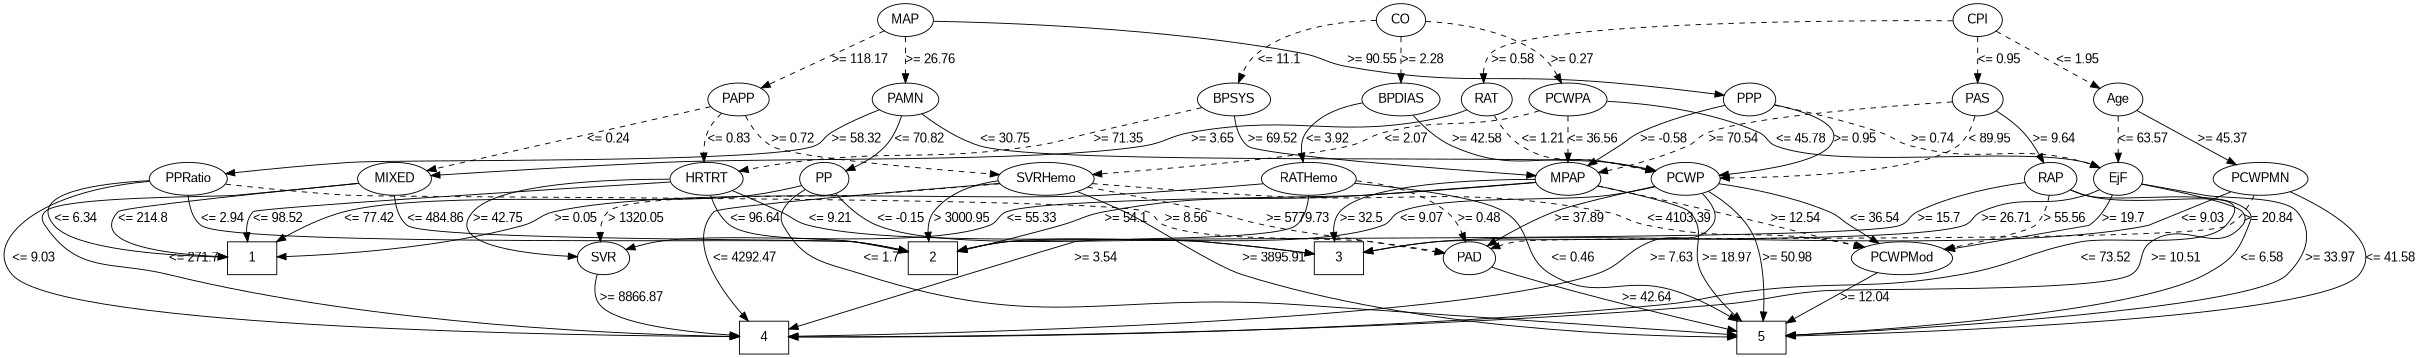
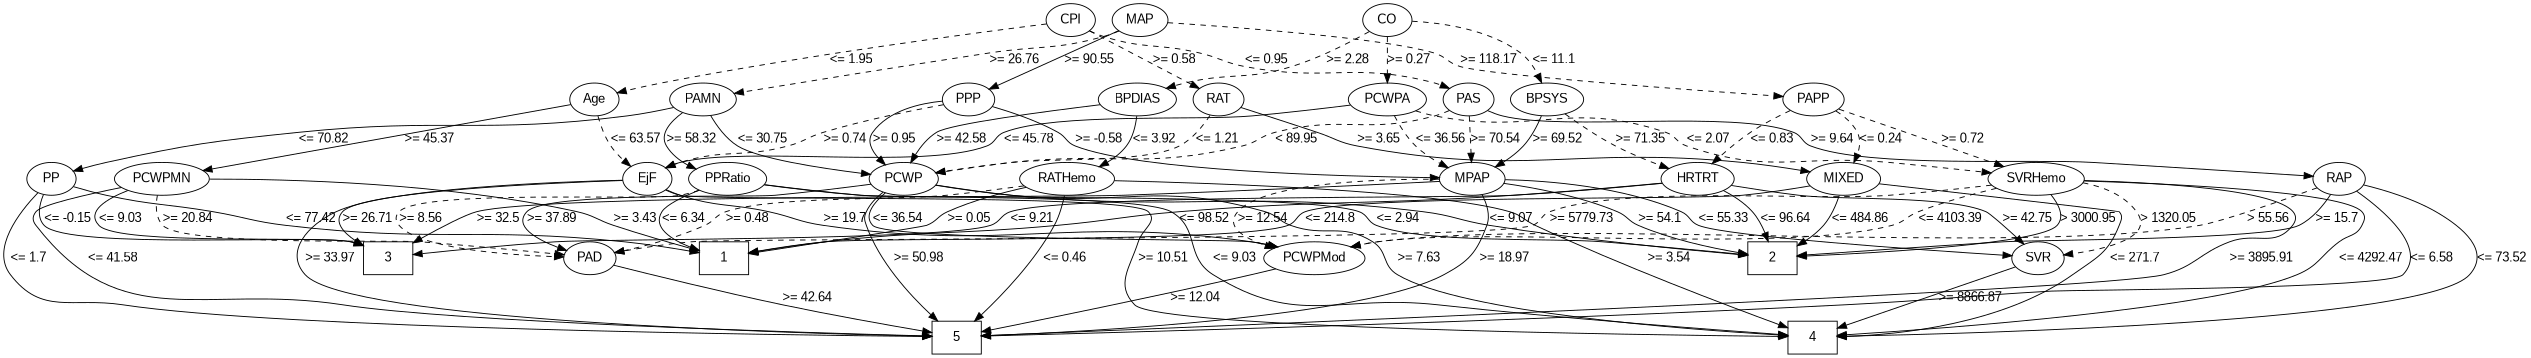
  strict digraph {
    fontname="Liberation Sans"
    node [fontname="Liberation Sans"]
    edge [fontname="Liberation Sans" op=">=" param=9.03 style=solid]
    1 [height=0.5 shape=box width=0.75]
    2 [height=0.5 shape=box width=0.75]
    3 [height=0.5 shape=box width=0.75]
    4 [height=0.5 shape=box width=0.75]
    5 [height=0.5 shape=box width=0.75]
    RAP [height=0.5 width=0.77778]
    PCWPMod [height=0.5 width=1.4444]
    PAS [height=0.5 width=0.75]
    PCWP [height=0.5 width=0.97491]
    MPAP [height=0.5 width=0.97491]
    PAD [height=0.5 width=0.79437]
    SVR [height=0.5 width=0.77778]
    PAMN [height=0.5 width=1.0139]
    PP [height=0.5 width=0.75]
    PPRatio [height=0.5 width=1.1013]
    PCWPA [height=0.5 width=1.1555]
    SVRHemo [height=0.5 width=1.3902]
    EjF [height=0.5 width=0.75]
    PCWPMN [height=0.5 width=1.3902]
    CO [height=0.5 width=0.75]
    BPSYS [height=0.5 width=1.0471]
    BPDIAS [height=0.5 width=1.1735]
    HRTRT [height=0.5 width=1.1013]
    RATHemo [height=0.5 width=1.375]
    MAP [height=0.5 width=0.84854]
    PPP [height=0.5 width=0.75]
    PAPP [height=0.5 width=0.88889]
    CPI [height=0.5 width=0.75]
    RAT [height=0.5 width=0.76389]
    Age [height=0.5 width=0.75]
    MIXED [height=0.5 width=1.125]
    RAP -> 2 [label=">= 15.7" param=15.7]
    RAP -> 4 [label="<= 73.52" op="<=" param=73.52]
    RAP -> 5 [label="<= 6.58" op="<=" param=6.58]
    RAP -> PCWPMod [label="> 55.56" op=">" param=55.56 style=dashed]
    PCWPMod -> 5 [label=">= 12.04" param=12.04]
    PAS -> RAP [label=">= 9.64" param=9.64]
    PAS -> PCWP [label="< 89.95" op="<" param=89.95 style=dashed]
    PAS -> MPAP [label=">= 70.54" param=70.54 style=dashed]
    PCWP -> 2 [label="<= 9.07" op="<=" param=9.07]
    PCWP -> 4 [label=">= 7.63" param=7.63]
    PCWP -> 5 [label=">= 50.98" param=50.98]
    PCWP -> PCWPMod [label="<= 36.54" op="<=" param=36.54]
    PCWP -> PAD [label=">= 37.89" param=37.89]
    MPAP -> 2 [label=">= 54.1" param=54.1]
    MPAP -> 3 [label=">= 32.5" param=32.5]
    MPAP -> 5 [label=">= 18.97" param=18.97]
    MPAP -> PCWPMod [label=">= 12.54" param=12.54 style=dashed]
    MPAP -> SVR [label="<= 55.33" op="<=" param=55.33]
    PAD -> 5 [label=">= 42.64" param=42.64]
    SVR -> 4 [label=">= 8866.87" param=8866.87]
    PAMN -> PCWP [label="<= 30.75" op="<=" param=30.75]
    PAMN -> PP [label="<= 70.82" op="<=" param=70.82]
    PAMN -> PPRatio [label=">= 58.32" param=58.32]
    PP -> 1 [label="<= 77.42" op="<=" param=77.42]
    PP -> 3 [label="<= -0.15" op="<=" param=-0.15]
    PP -> 5 [label="<= 1.7" op="<=" param=1.7]
    PPRatio -> 1 [label="<= 6.34" op="<=" param=6.34]
    PPRatio -> 2 [label="<= 2.94" op="<=" param=2.94]
    PPRatio -> 4 [label="<= 9.03" op="<="]
    PPRatio -> PAD [label=">= 8.56" param=8.56 style=dashed]
    PCWPA -> MPAP [label="<= 36.56" op="<=" param=36.56 style=dashed]
    PCWPA -> SVRHemo [label="<= 2.07" op="<=" param=2.07 style=dashed]
    PCWPA -> EjF [label="<= 45.78" op="<=" param=45.78]
    SVRHemo -> 2 [label="> 3000.95" op=">" param=3000.95]
    SVRHemo -> 4 [label="<= 4292.47" op="<=" param=4292.47]
    SVRHemo -> 5 [label=">= 3895.91" param=3895.91]
    SVRHemo -> PCWPMod [label="<= 4103.39" op="<=" param=4103.39 style=dashed]
    SVRHemo -> PAD [label=">= 5779.73" param=5779.73 style=dashed]
    SVRHemo -> SVR [label="> 1320.05" op=">" param=1320.05 style=dashed]
    EjF -> 3 [label=">= 26.71" param=26.71]
    EjF -> 4 [label=">= 10.51" param=10.51]
    EjF -> 5 [label=">= 33.97" param=33.97]
    EjF -> PCWPMod [label=">= 19.7" param=19.7]
+   PCWPMN -> 1 [label=">= 3.43" param=3.43]
    PCWPMN -> 3 [label="<= 9.03" op="<="]
    PCWPMN -> 5 [label="<= 41.58" op="<=" param=41.58]
    PCWPMN -> PAD [label=">= 20.84" param=20.84 style=dashed]
    CO -> PCWPA [label=">= 0.27" param=0.27 style=dashed]
    CO -> BPSYS [label="<= 11.1" op="<=" param=11.1 style=dashed]
    CO -> BPDIAS [label=">= 2.28" param=2.28 style=dashed]
    BPSYS -> MPAP [label=">= 69.52" param=69.52]
    BPSYS -> HRTRT [label=">= 71.35" param=71.35 style=dashed]
    BPDIAS -> PCWP [label=">= 42.58" param=42.58]
    BPDIAS -> RATHemo [label="<= 3.92" op="<=" param=3.92]
    HRTRT -> 1 [label="<= 98.52" op="<=" param=98.52]
    HRTRT -> 2 [label="<= 96.64" op="<=" param=96.64]
    HRTRT -> 3 [label="<= 9.21" op="<=" param=9.21]
    HRTRT -> SVR [label=">= 42.75" param=42.75]
    RATHemo -> 1 [label=">= 0.05" param=0.05]
    RATHemo -> 4 [label=">= 3.54" param=3.54]
    RATHemo -> 5 [label="<= 0.46" op="<=" param=0.46]
    RATHemo -> PAD [label=">= 0.48" param=0.48 style=dashed]
    MAP -> PAMN [label=">= 26.76" param=26.76 style=dashed]
    MAP -> PPP [label=">= 90.55" param=90.55]
    MAP -> PAPP [label=">= 118.17" param=118.17 style=dashed]
    PPP -> PCWP [label=">= 0.95" param=0.95]
    PPP -> MPAP [label=">= -0.58" param=-0.58]
    PPP -> EjF [label=">= 0.74" param=0.74 style=dashed]
    PAPP -> SVRHemo [label=">= 0.72" param=0.72 style=dashed]
    PAPP -> HRTRT [label="<= 0.83" op="<=" param=0.83 style=dashed]
    PAPP -> MIXED [label="<= 0.24" op="<=" param=0.24 style=dashed]
    CPI -> PAS [label="<= 0.95" op="<=" param=0.95 style=dashed]
    CPI -> RAT [label=">= 0.58" param=0.58 style=dashed]
    CPI -> Age [label="<= 1.95" op="<=" param=1.95 style=dashed]
    RAT -> PCWP [label="<= 1.21" op="<=" param=1.21 style=dashed]
    RAT -> MIXED [label=">= 3.65" param=3.65]
    Age -> EjF [label="<= 63.57" op="<=" param=63.57 style=dashed]
    Age -> PCWPMN [label=">= 45.37" param=45.37]
    MIXED -> 1 [label="<= 214.8" op="<=" param=214.8]
    MIXED -> 2 [label="<= 484.86" op="<=" param=484.86]
    MIXED -> 4 [label="<= 271.7" op="<=" param=271.7]
  }
